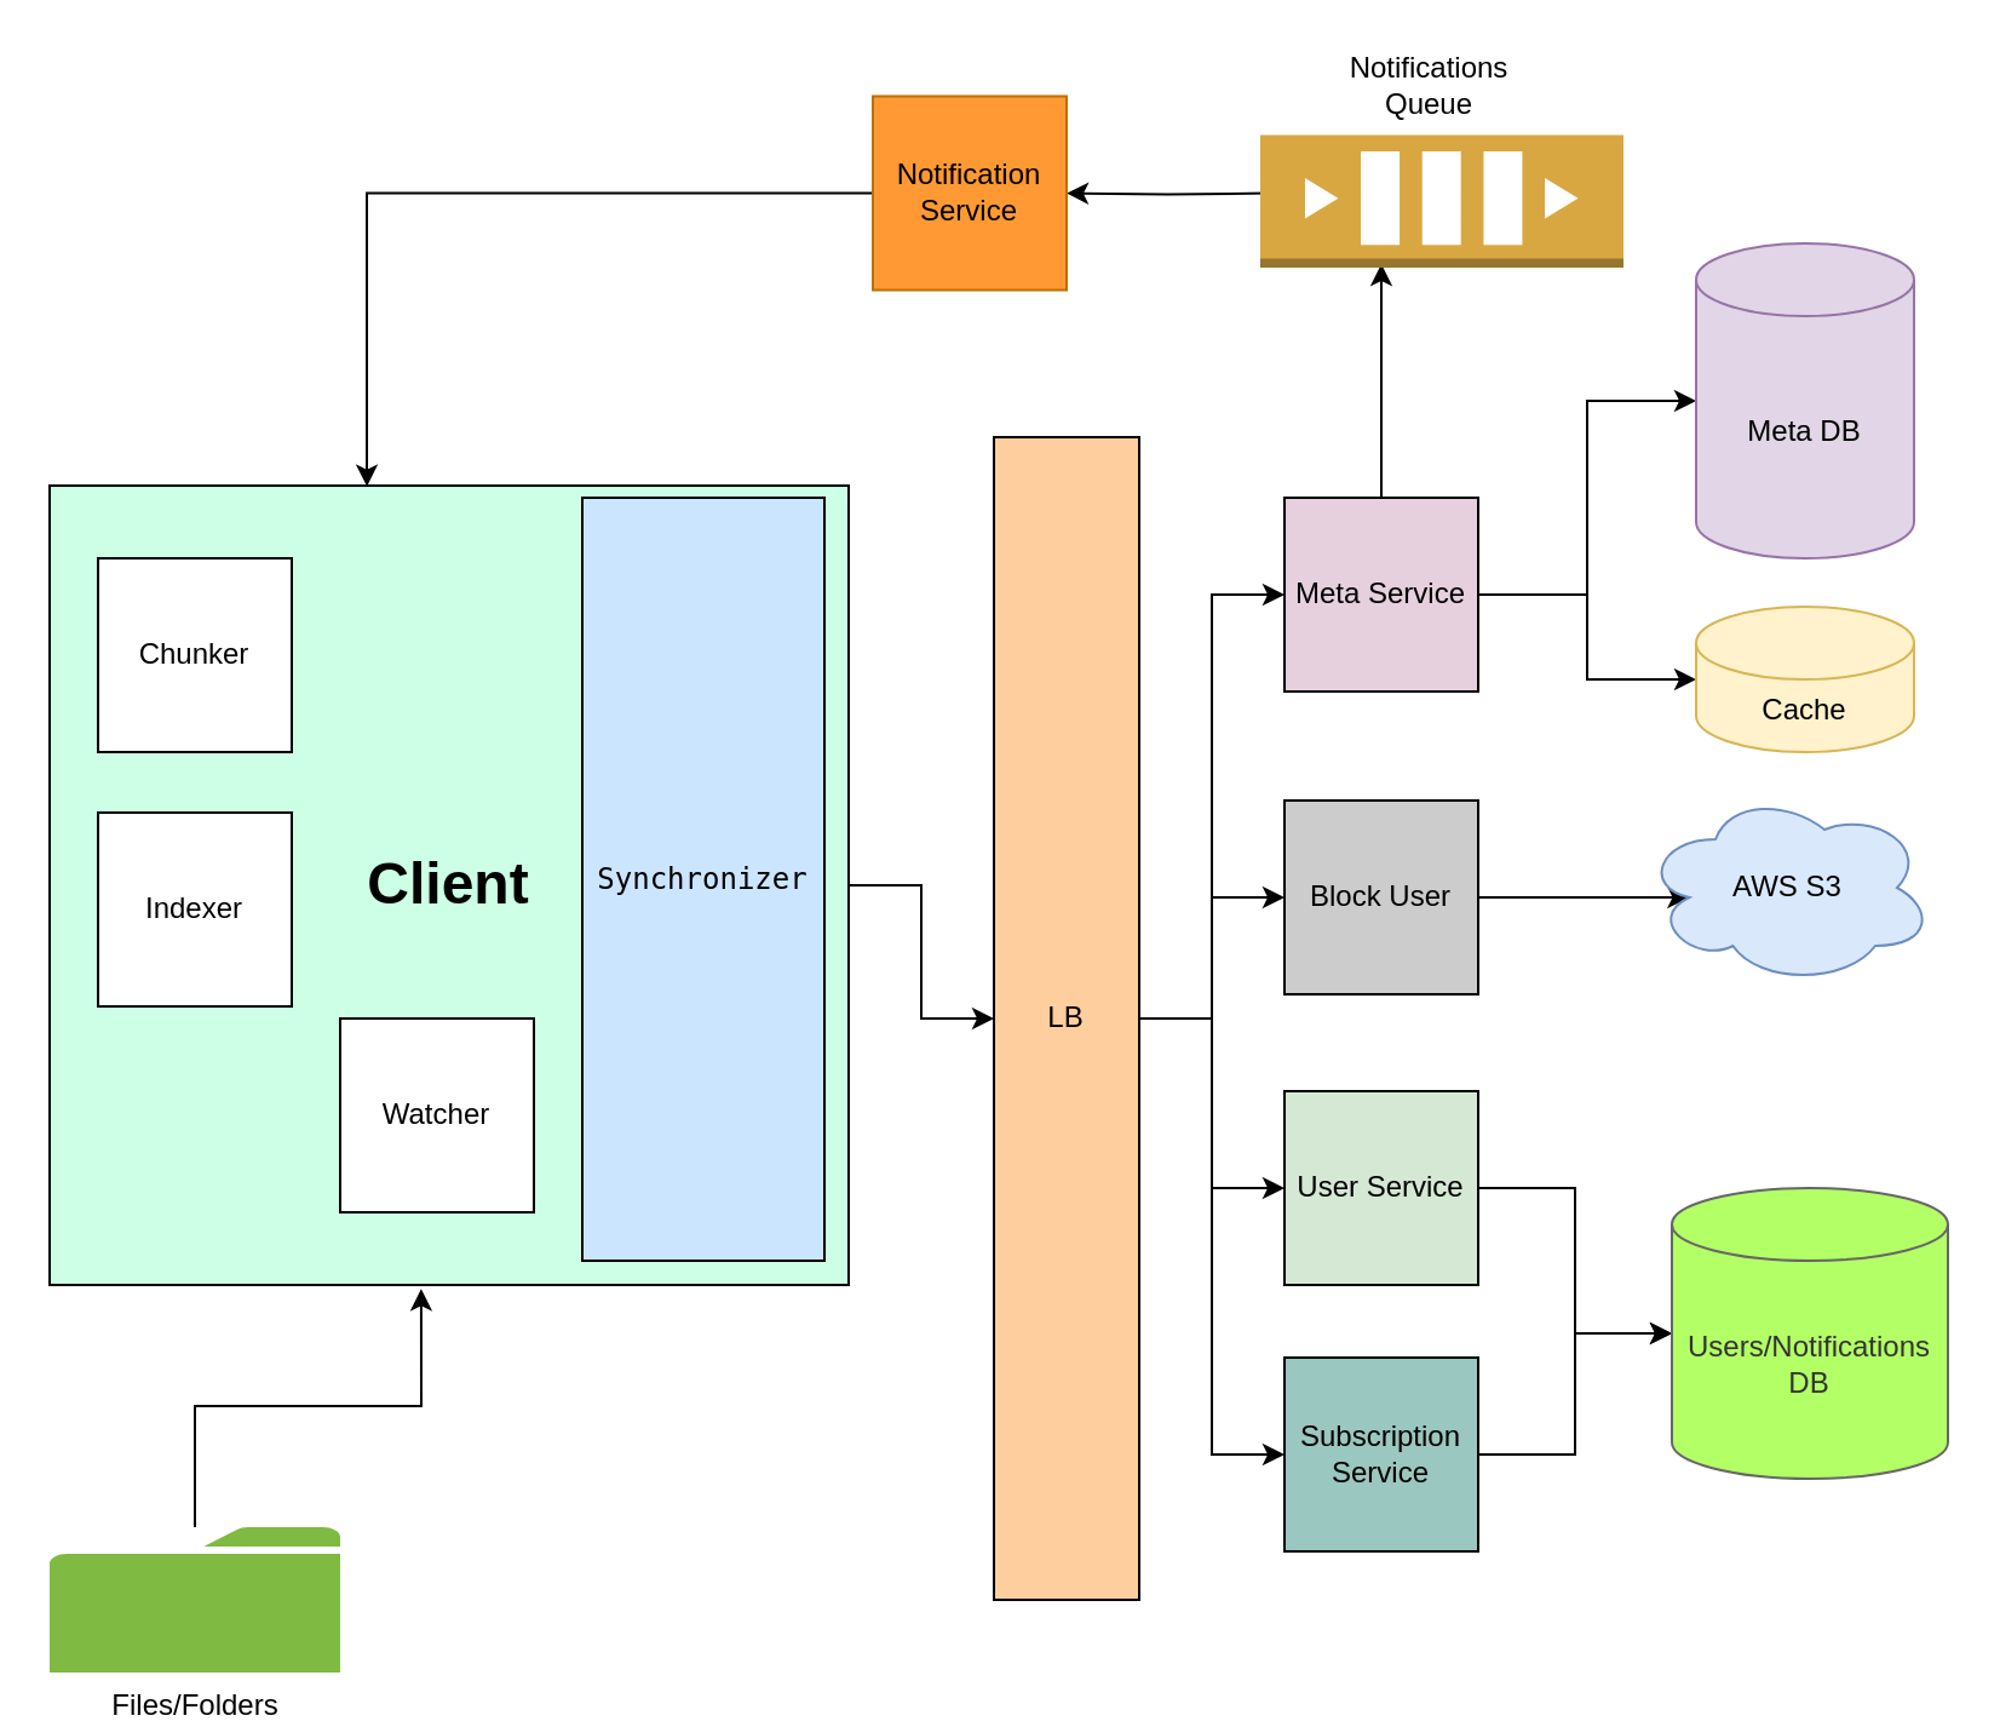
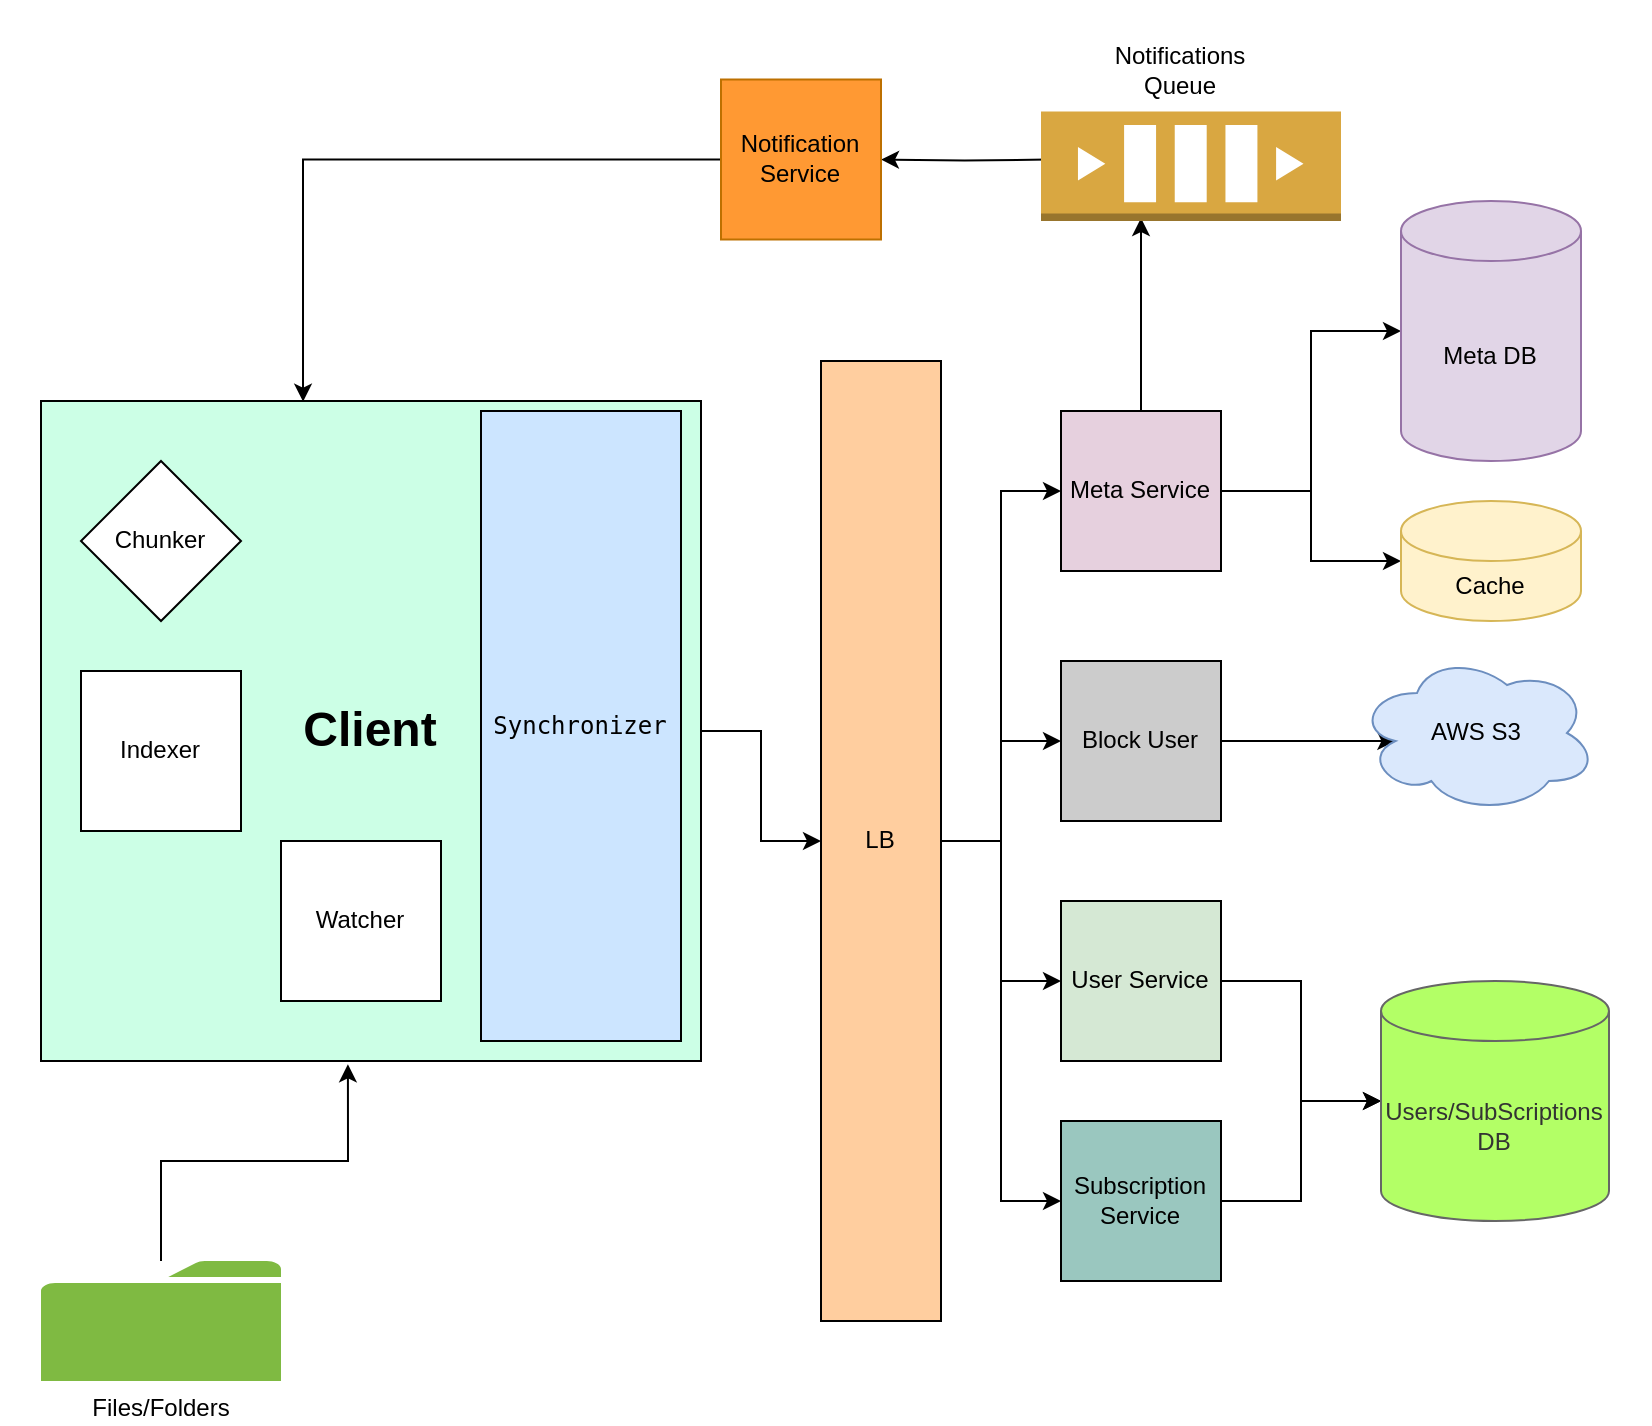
  <mxCell id="0" />
  <mxCell id="1" parent="0" />
  <mxCell id="2" style="edgeStyle=orthogonalEdgeStyle;rounded=0;orthogonalLoop=1;jettySize=auto;html=1;entryX=0.465;entryY=1.005;entryDx=0;entryDy=0;entryPerimeter=0;" parent="1" source="3" target="5" edge="1"><mxGeometry relative="1" as="geometry" /></mxCell>
  <mxCell id="3" value="Files/Folders" style="sketch=0;pointerEvents=1;shadow=0;dashed=0;html=1;strokeColor=none;labelPosition=center;verticalLabelPosition=bottom;verticalAlign=top;outlineConnect=0;align=center;shape=mxgraph.office.concepts.folder;fillColor=#7FBA42;" parent="1" vertex="1"><mxGeometry x="20" y="630" width="120" height="60" as="geometry" /></mxCell>
  <mxCell id="4" style="edgeStyle=orthogonalEdgeStyle;rounded=0;orthogonalLoop=1;jettySize=auto;html=1;exitX=1;exitY=0.5;exitDx=0;exitDy=0;entryX=0;entryY=0.5;entryDx=0;entryDy=0;" parent="1" source="5" target="13" edge="1"><mxGeometry relative="1" as="geometry"><mxPoint x="330" y="325" as="targetPoint" /></mxGeometry></mxCell>
  <mxCell id="5" value="&lt;h1&gt;&lt;b&gt;Client&lt;/b&gt;&lt;/h1&gt;" style="whiteSpace=wrap;html=1;aspect=fixed;fillColor=#CCFFE6;" parent="1" vertex="1"><mxGeometry x="20" y="200" width="330" height="330" as="geometry" /></mxCell>
- <mxCell id="6" value="Chunker" style="whiteSpace=wrap;html=1;aspect=fixed;" parent="1" vertex="1"><mxGeometry x="40" y="230" width="80" height="80" as="geometry" /></mxCell>
+ <mxCell id="6" value="Chunker" style="rhombus;whiteSpace=wrap;html=1;aspect=fixed;" parent="1" vertex="1"><mxGeometry x="40" y="230" width="80" height="80" as="geometry" /></mxCell>
  <mxCell id="7" value="Indexer" style="whiteSpace=wrap;html=1;aspect=fixed;" parent="1" vertex="1"><mxGeometry x="40" y="335" width="80" height="80" as="geometry" /></mxCell>
  <mxCell id="8" value="Watcher" style="whiteSpace=wrap;html=1;aspect=fixed;" parent="1" vertex="1"><mxGeometry x="140" y="420" width="80" height="80" as="geometry" /></mxCell>
  <mxCell id="9" style="edgeStyle=orthogonalEdgeStyle;rounded=0;orthogonalLoop=1;jettySize=auto;html=1;entryX=0;entryY=0.5;entryDx=0;entryDy=0;" parent="1" source="13" target="20" edge="1"><mxGeometry relative="1" as="geometry" /></mxCell>
  <mxCell id="10" style="edgeStyle=orthogonalEdgeStyle;rounded=0;orthogonalLoop=1;jettySize=auto;html=1;exitX=1;exitY=0.5;exitDx=0;exitDy=0;entryX=0;entryY=0.5;entryDx=0;entryDy=0;" parent="1" source="13" target="22" edge="1"><mxGeometry relative="1" as="geometry" /></mxCell>
  <mxCell id="11" style="edgeStyle=orthogonalEdgeStyle;rounded=0;orthogonalLoop=1;jettySize=auto;html=1;exitX=1;exitY=0.5;exitDx=0;exitDy=0;entryX=0;entryY=0.5;entryDx=0;entryDy=0;" parent="1" source="13" target="24" edge="1"><mxGeometry relative="1" as="geometry" /></mxCell>
  <mxCell id="12" style="edgeStyle=orthogonalEdgeStyle;rounded=0;orthogonalLoop=1;jettySize=auto;html=1;exitX=1;exitY=0.5;exitDx=0;exitDy=0;" parent="1" source="13" target="18" edge="1"><mxGeometry relative="1" as="geometry" /></mxCell>
  <mxCell id="13" value="LB" style="rounded=0;whiteSpace=wrap;html=1;fillColor=#FFCE9F;" parent="1" vertex="1"><mxGeometry x="410" y="180" width="60" height="480" as="geometry" /></mxCell>
  <mxCell id="14" value="&lt;pre&gt;Synchronizer&lt;/pre&gt;" style="rounded=0;whiteSpace=wrap;html=1;fillColor=#CCE5FF;" parent="1" vertex="1"><mxGeometry x="240" y="205" width="100" height="315" as="geometry" /></mxCell>
  <mxCell id="15" style="edgeStyle=orthogonalEdgeStyle;rounded=0;orthogonalLoop=1;jettySize=auto;html=1;exitX=1;exitY=0.5;exitDx=0;exitDy=0;entryX=0;entryY=0.5;entryDx=0;entryDy=0;entryPerimeter=0;" parent="1" source="18" target="27" edge="1"><mxGeometry relative="1" as="geometry" /></mxCell>
  <mxCell id="16" style="edgeStyle=orthogonalEdgeStyle;rounded=0;orthogonalLoop=1;jettySize=auto;html=1;exitX=1;exitY=0.5;exitDx=0;exitDy=0;entryX=0;entryY=0.5;entryDx=0;entryDy=0;entryPerimeter=0;" parent="1" source="18" target="28" edge="1"><mxGeometry relative="1" as="geometry" /></mxCell>
  <mxCell id="17" style="edgeStyle=orthogonalEdgeStyle;rounded=0;orthogonalLoop=1;jettySize=auto;html=1;exitX=0.5;exitY=0;exitDx=0;exitDy=0;entryX=0.5;entryY=1;entryDx=0;entryDy=0;entryPerimeter=0;" parent="1" source="18" edge="1"><mxGeometry relative="1" as="geometry"><mxPoint x="570" y="108.5" as="targetPoint" /></mxGeometry></mxCell>
  <mxCell id="18" value="Meta Service" style="whiteSpace=wrap;html=1;aspect=fixed;fillColor=#E6D0DE;" parent="1" vertex="1"><mxGeometry x="530" y="205" width="80" height="80" as="geometry" /></mxCell>
  <mxCell id="19" style="edgeStyle=orthogonalEdgeStyle;rounded=0;orthogonalLoop=1;jettySize=auto;html=1;exitX=1;exitY=0.5;exitDx=0;exitDy=0;entryX=0.16;entryY=0.55;entryDx=0;entryDy=0;entryPerimeter=0;" parent="1" source="20" target="26" edge="1"><mxGeometry relative="1" as="geometry" /></mxCell>
  <mxCell id="20" value="Block User" style="whiteSpace=wrap;html=1;aspect=fixed;fillColor=#CCCCCC;" parent="1" vertex="1"><mxGeometry x="530" y="330" width="80" height="80" as="geometry" /></mxCell>
  <mxCell id="21" style="edgeStyle=orthogonalEdgeStyle;rounded=0;orthogonalLoop=1;jettySize=auto;html=1;entryX=0;entryY=0.5;entryDx=0;entryDy=0;entryPerimeter=0;" parent="1" source="22" target="25" edge="1"><mxGeometry relative="1" as="geometry" /></mxCell>
  <mxCell id="22" value="User Service" style="whiteSpace=wrap;html=1;aspect=fixed;fillColor=#D5E8D4;" parent="1" vertex="1"><mxGeometry x="530" y="450" width="80" height="80" as="geometry" /></mxCell>
  <mxCell id="23" style="edgeStyle=orthogonalEdgeStyle;rounded=0;orthogonalLoop=1;jettySize=auto;html=1;entryX=0;entryY=0.5;entryDx=0;entryDy=0;entryPerimeter=0;" parent="1" source="24" target="25" edge="1"><mxGeometry relative="1" as="geometry" /></mxCell>
  <mxCell id="24" value="Subscription Service" style="whiteSpace=wrap;html=1;aspect=fixed;fillColor=#9AC7BF;" parent="1" vertex="1"><mxGeometry x="530" y="560" width="80" height="80" as="geometry" /></mxCell>
- <mxCell id="25" value="Users/Notifications DB" style="shape=cylinder3;whiteSpace=wrap;html=1;boundedLbl=1;backgroundOutline=1;size=15;fillColor=#B3FF66;fontColor=#333333;strokeColor=#666666;" parent="1" vertex="1"><mxGeometry x="690" y="490" width="114" height="120" as="geometry" /></mxCell>
+ <mxCell id="25" value="Users/SubScriptions DB" style="shape=cylinder3;whiteSpace=wrap;html=1;boundedLbl=1;backgroundOutline=1;size=15;fillColor=#B3FF66;fontColor=#333333;strokeColor=#666666;" parent="1" vertex="1"><mxGeometry x="690" y="490" width="114" height="120" as="geometry" /></mxCell>
  <mxCell id="26" value="AWS S3" style="ellipse;shape=cloud;whiteSpace=wrap;html=1;fillColor=#dae8fc;strokeColor=#6c8ebf;" parent="1" vertex="1"><mxGeometry x="678" y="326" width="120" height="80" as="geometry" /></mxCell>
  <mxCell id="27" value="Cache" style="shape=cylinder3;whiteSpace=wrap;html=1;boundedLbl=1;backgroundOutline=1;size=15;fillColor=#fff2cc;strokeColor=#d6b656;" parent="1" vertex="1"><mxGeometry x="700" y="250" width="90" height="60" as="geometry" /></mxCell>
  <mxCell id="28" value="Meta DB" style="shape=cylinder3;whiteSpace=wrap;html=1;boundedLbl=1;backgroundOutline=1;size=15;fillColor=#e1d5e7;strokeColor=#9673a6;" parent="1" vertex="1"><mxGeometry x="700" y="100" width="90" height="130" as="geometry" /></mxCell>
  <mxCell id="29" style="edgeStyle=orthogonalEdgeStyle;rounded=0;orthogonalLoop=1;jettySize=auto;html=1;exitX=0;exitY=0.5;exitDx=0;exitDy=0;exitPerimeter=0;" parent="1" target="31" edge="1"><mxGeometry relative="1" as="geometry"><mxPoint x="523.5" y="79.25" as="sourcePoint" /></mxGeometry></mxCell>
  <mxCell id="30" style="edgeStyle=orthogonalEdgeStyle;rounded=0;orthogonalLoop=1;jettySize=auto;html=1;entryX=0.397;entryY=0.001;entryDx=0;entryDy=0;entryPerimeter=0;" parent="1" source="31" target="5" edge="1"><mxGeometry relative="1" as="geometry" /></mxCell>
  <mxCell id="31" value="Notification Service" style="whiteSpace=wrap;html=1;aspect=fixed;fillColor=#FF9933;fontColor=#000000;strokeColor=#BD7000;" parent="1" vertex="1"><mxGeometry x="360" y="39.25" width="80" height="80" as="geometry" /></mxCell>
  <mxCell id="32" value="Notifications Queue" style="text;html=1;strokeColor=none;fillColor=none;align=center;verticalAlign=middle;whiteSpace=wrap;rounded=0;" vertex="1" parent="1"><mxGeometry x="550" y="20" width="80" height="30" as="geometry" /></mxCell>
  <mxCell id="33" value="" style="outlineConnect=0;dashed=0;verticalLabelPosition=bottom;verticalAlign=top;align=center;html=1;shape=mxgraph.aws3.queue;fillColor=#D9A741;gradientColor=none;" vertex="1" parent="1"><mxGeometry x="520" y="55.25" width="150" height="54.75" as="geometry" /></mxCell>
